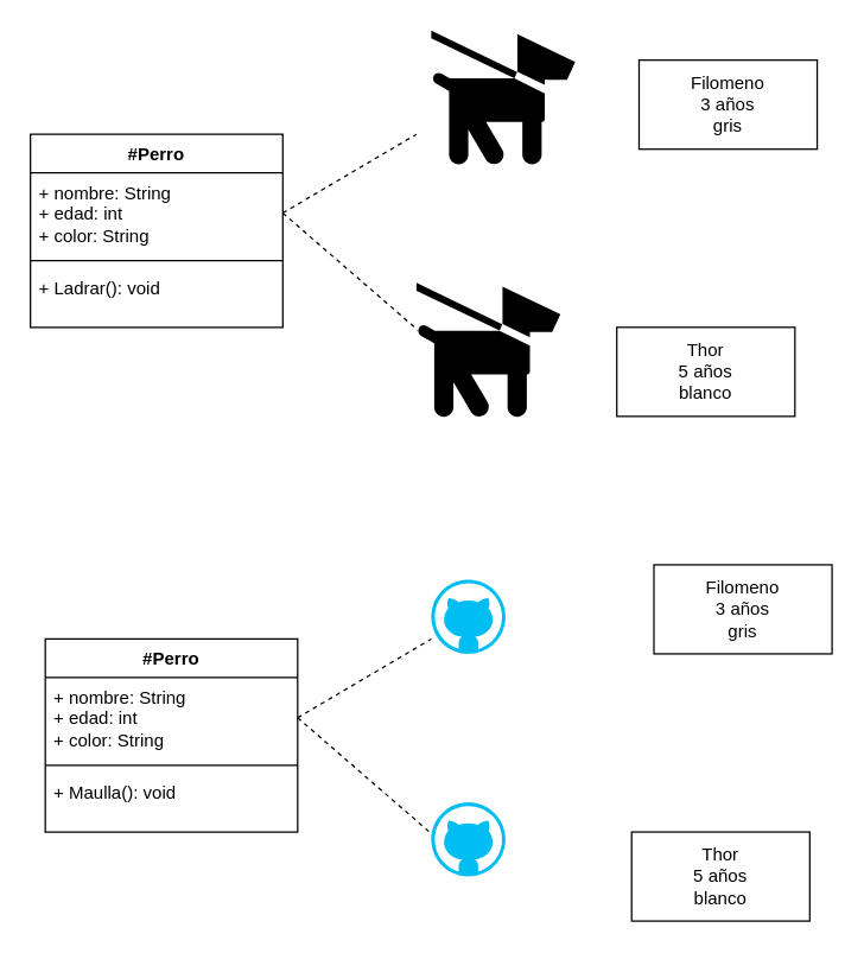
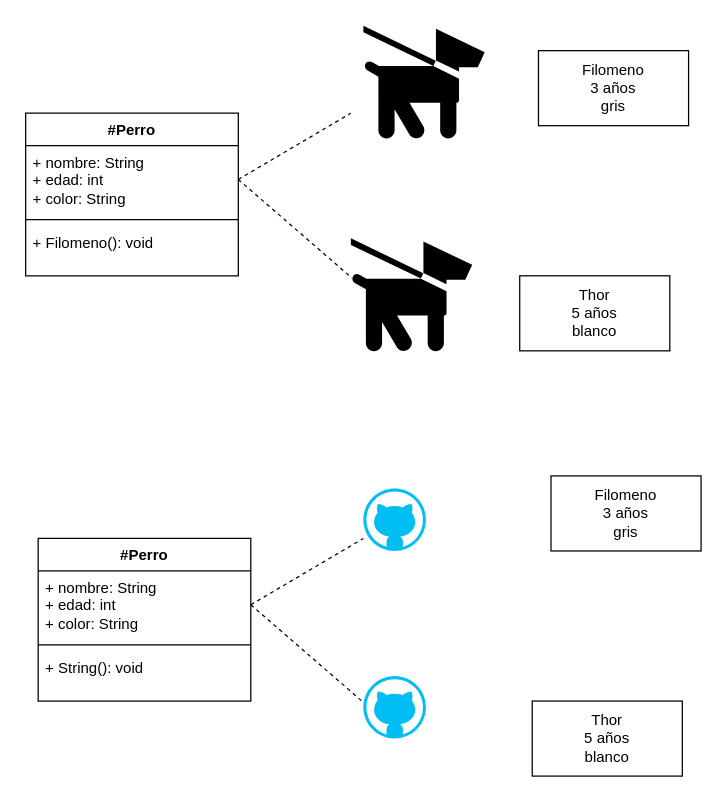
  <mxCell id="0" />
  <mxCell id="1" parent="0" />
  <mxCell id="2" value="#Perro" style="swimlane;fontStyle=1;align=center;verticalAlign=top;childLayout=stackLayout;horizontal=1;startSize=26;horizontalStack=0;resizeParent=1;resizeParentMax=0;resizeLast=0;collapsible=1;marginBottom=0;whiteSpace=wrap;html=1;" parent="1" vertex="1"><mxGeometry x="20" y="90" width="170" height="130" as="geometry"><mxRectangle x="340" y="80" width="100" height="30" as="alternateBounds" /></mxGeometry></mxCell>
  <mxCell id="3" value="+ nombre: String&lt;div&gt;&lt;span style=&quot;color: rgb(0, 0, 0);&quot;&gt;+ edad: int&lt;/span&gt;&lt;/div&gt;&lt;div&gt;&lt;span style=&quot;color: rgb(0, 0, 0);&quot;&gt;+ color: String&lt;/span&gt;&lt;span style=&quot;color: rgb(0, 0, 0);&quot;&gt;&lt;/span&gt;&lt;/div&gt;" style="text;strokeColor=none;fillColor=none;align=left;verticalAlign=top;spacingLeft=4;spacingRight=4;overflow=hidden;rotatable=0;points=[[0,0.5],[1,0.5]];portConstraint=eastwest;whiteSpace=wrap;html=1;" parent="2" vertex="1"><mxGeometry y="26" width="170" height="54" as="geometry" /></mxCell>
  <mxCell id="4" value="" style="line;strokeWidth=1;fillColor=none;align=left;verticalAlign=middle;spacingTop=-1;spacingLeft=3;spacingRight=3;rotatable=0;labelPosition=right;points=[];portConstraint=eastwest;strokeColor=inherit;" parent="2" vertex="1"><mxGeometry y="80" width="170" height="10" as="geometry" /></mxCell>
- <mxCell id="5" value="+ Ladrar(): void" style="text;strokeColor=none;fillColor=none;align=left;verticalAlign=top;spacingLeft=4;spacingRight=4;overflow=hidden;rotatable=0;points=[[0,0.5],[1,0.5]];portConstraint=eastwest;whiteSpace=wrap;html=1;" parent="2" vertex="1"><mxGeometry y="90" width="170" height="40" as="geometry" /></mxCell>
+ <mxCell id="5" value="+ Filomeno(): void" style="text;strokeColor=none;fillColor=none;align=left;verticalAlign=top;spacingLeft=4;spacingRight=4;overflow=hidden;rotatable=0;points=[[0,0.5],[1,0.5]];portConstraint=eastwest;whiteSpace=wrap;html=1;" parent="2" vertex="1"><mxGeometry y="90" width="170" height="40" as="geometry" /></mxCell>
  <mxCell id="6" value="" style="endArrow=none;dashed=1;html=1;exitX=1;exitY=0.5;exitDx=0;exitDy=0;" parent="1" source="3" edge="1"><mxGeometry width="50" height="50" relative="1" as="geometry"><mxPoint x="410" y="200" as="sourcePoint" /><mxPoint x="280" y="90" as="targetPoint" /></mxGeometry></mxCell>
  <mxCell id="7" value="" style="shape=mxgraph.signs.animals.dog_on_leash;html=1;pointerEvents=1;fillColor=#000000;strokeColor=none;verticalLabelPosition=bottom;verticalAlign=top;align=center;" parent="1" vertex="1"><mxGeometry x="290" y="20" width="97" height="91" as="geometry" /></mxCell>
  <mxCell id="8" value="" style="shape=mxgraph.signs.animals.dog_on_leash;html=1;pointerEvents=1;fillColor=#000000;strokeColor=none;verticalLabelPosition=bottom;verticalAlign=top;align=center;" parent="1" vertex="1"><mxGeometry x="280" y="190" width="97" height="91" as="geometry" /></mxCell>
  <mxCell id="9" value="" style="endArrow=none;dashed=1;html=1;exitX=1;exitY=0.5;exitDx=0;exitDy=0;entryX=0.01;entryY=0.35;entryDx=0;entryDy=0;entryPerimeter=0;" parent="1" source="3" target="8" edge="1"><mxGeometry width="50" height="50" relative="1" as="geometry"><mxPoint x="200" y="153" as="sourcePoint" /><mxPoint x="290" y="100" as="targetPoint" /></mxGeometry></mxCell>
  <mxCell id="10" value="Filomeno&lt;div&gt;3 años&lt;/div&gt;&lt;div&gt;gris&lt;/div&gt;" style="rounded=0;whiteSpace=wrap;html=1;" vertex="1" parent="1"><mxGeometry x="430" y="40" width="120" height="60" as="geometry" /></mxCell>
  <mxCell id="11" value="Thor&lt;br&gt;&lt;div&gt;5 años&lt;/div&gt;&lt;div&gt;blanco&lt;/div&gt;" style="rounded=0;whiteSpace=wrap;html=1;" vertex="1" parent="1"><mxGeometry x="415" y="220" width="120" height="60" as="geometry" /></mxCell>
  <mxCell id="12" value="#Perro" style="swimlane;fontStyle=1;align=center;verticalAlign=top;childLayout=stackLayout;horizontal=1;startSize=26;horizontalStack=0;resizeParent=1;resizeParentMax=0;resizeLast=0;collapsible=1;marginBottom=0;whiteSpace=wrap;html=1;" vertex="1" parent="1"><mxGeometry x="30" y="430" width="170" height="130" as="geometry"><mxRectangle x="340" y="80" width="100" height="30" as="alternateBounds" /></mxGeometry></mxCell>
  <mxCell id="13" value="+ nombre: String&lt;div&gt;&lt;span style=&quot;color: rgb(0, 0, 0);&quot;&gt;+ edad: int&lt;/span&gt;&lt;/div&gt;&lt;div&gt;&lt;span style=&quot;color: rgb(0, 0, 0);&quot;&gt;+ color: String&lt;/span&gt;&lt;span style=&quot;color: rgb(0, 0, 0);&quot;&gt;&lt;/span&gt;&lt;/div&gt;" style="text;strokeColor=none;fillColor=none;align=left;verticalAlign=top;spacingLeft=4;spacingRight=4;overflow=hidden;rotatable=0;points=[[0,0.5],[1,0.5]];portConstraint=eastwest;whiteSpace=wrap;html=1;" vertex="1" parent="12"><mxGeometry y="26" width="170" height="54" as="geometry" /></mxCell>
  <mxCell id="14" value="" style="line;strokeWidth=1;fillColor=none;align=left;verticalAlign=middle;spacingTop=-1;spacingLeft=3;spacingRight=3;rotatable=0;labelPosition=right;points=[];portConstraint=eastwest;strokeColor=inherit;" vertex="1" parent="12"><mxGeometry y="80" width="170" height="10" as="geometry" /></mxCell>
- <mxCell id="15" value="+ Maulla(): void" style="text;strokeColor=none;fillColor=none;align=left;verticalAlign=top;spacingLeft=4;spacingRight=4;overflow=hidden;rotatable=0;points=[[0,0.5],[1,0.5]];portConstraint=eastwest;whiteSpace=wrap;html=1;" vertex="1" parent="12"><mxGeometry y="90" width="170" height="40" as="geometry" /></mxCell>
+ <mxCell id="15" value="+ String(): void" style="text;strokeColor=none;fillColor=none;align=left;verticalAlign=top;spacingLeft=4;spacingRight=4;overflow=hidden;rotatable=0;points=[[0,0.5],[1,0.5]];portConstraint=eastwest;whiteSpace=wrap;html=1;" vertex="1" parent="12"><mxGeometry y="90" width="170" height="40" as="geometry" /></mxCell>
  <mxCell id="16" value="" style="endArrow=none;dashed=1;html=1;exitX=1;exitY=0.5;exitDx=0;exitDy=0;" edge="1" parent="1" source="13"><mxGeometry width="50" height="50" relative="1" as="geometry"><mxPoint x="420" y="540" as="sourcePoint" /><mxPoint x="290" y="430" as="targetPoint" /></mxGeometry></mxCell>
  <mxCell id="17" value="" style="endArrow=none;dashed=1;html=1;exitX=1;exitY=0.5;exitDx=0;exitDy=0;entryX=0.01;entryY=0.35;entryDx=0;entryDy=0;entryPerimeter=0;" edge="1" parent="1" source="13"><mxGeometry width="50" height="50" relative="1" as="geometry"><mxPoint x="210" y="493" as="sourcePoint" /><mxPoint x="290.97" y="561.85" as="targetPoint" /></mxGeometry></mxCell>
  <mxCell id="18" value="Filomeno&lt;div&gt;3 años&lt;/div&gt;&lt;div&gt;gris&lt;/div&gt;" style="rounded=0;whiteSpace=wrap;html=1;" vertex="1" parent="1"><mxGeometry x="440" y="380" width="120" height="60" as="geometry" /></mxCell>
  <mxCell id="19" value="Thor&lt;br&gt;&lt;div&gt;5 años&lt;/div&gt;&lt;div&gt;blanco&lt;/div&gt;" style="rounded=0;whiteSpace=wrap;html=1;" vertex="1" parent="1"><mxGeometry x="425" y="560" width="120" height="60" as="geometry" /></mxCell>
  <mxCell id="20" value="" style="verticalLabelPosition=bottom;html=1;verticalAlign=top;align=center;strokeColor=none;fillColor=#00BEF2;shape=mxgraph.azure.github_code;pointerEvents=1;" vertex="1" parent="1"><mxGeometry x="290" y="390" width="50" height="50" as="geometry" /></mxCell>
  <mxCell id="21" value="" style="verticalLabelPosition=bottom;html=1;verticalAlign=top;align=center;strokeColor=none;fillColor=#00BEF2;shape=mxgraph.azure.github_code;pointerEvents=1;" vertex="1" parent="1"><mxGeometry x="290" y="540" width="50" height="50" as="geometry" /></mxCell>
